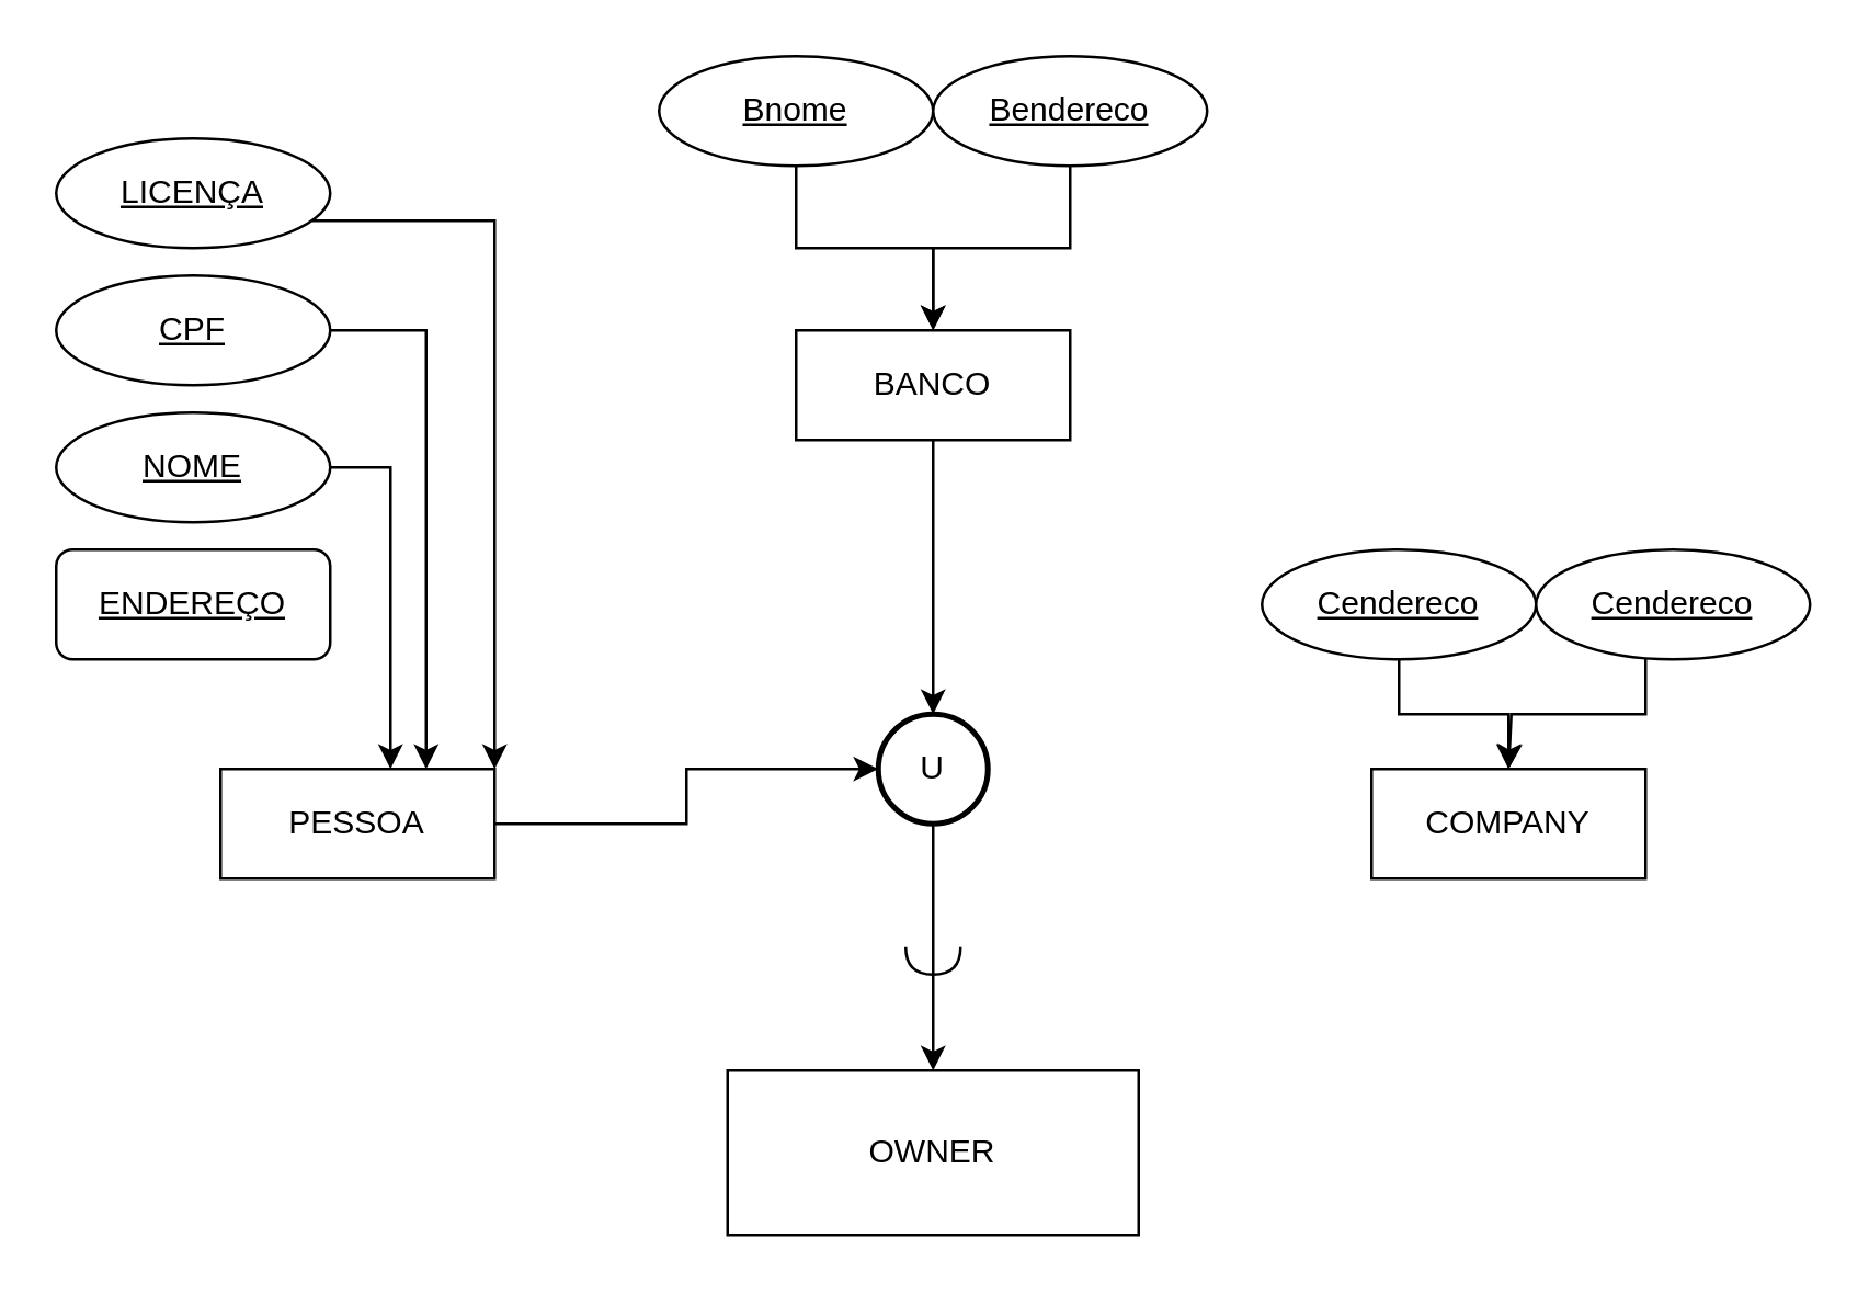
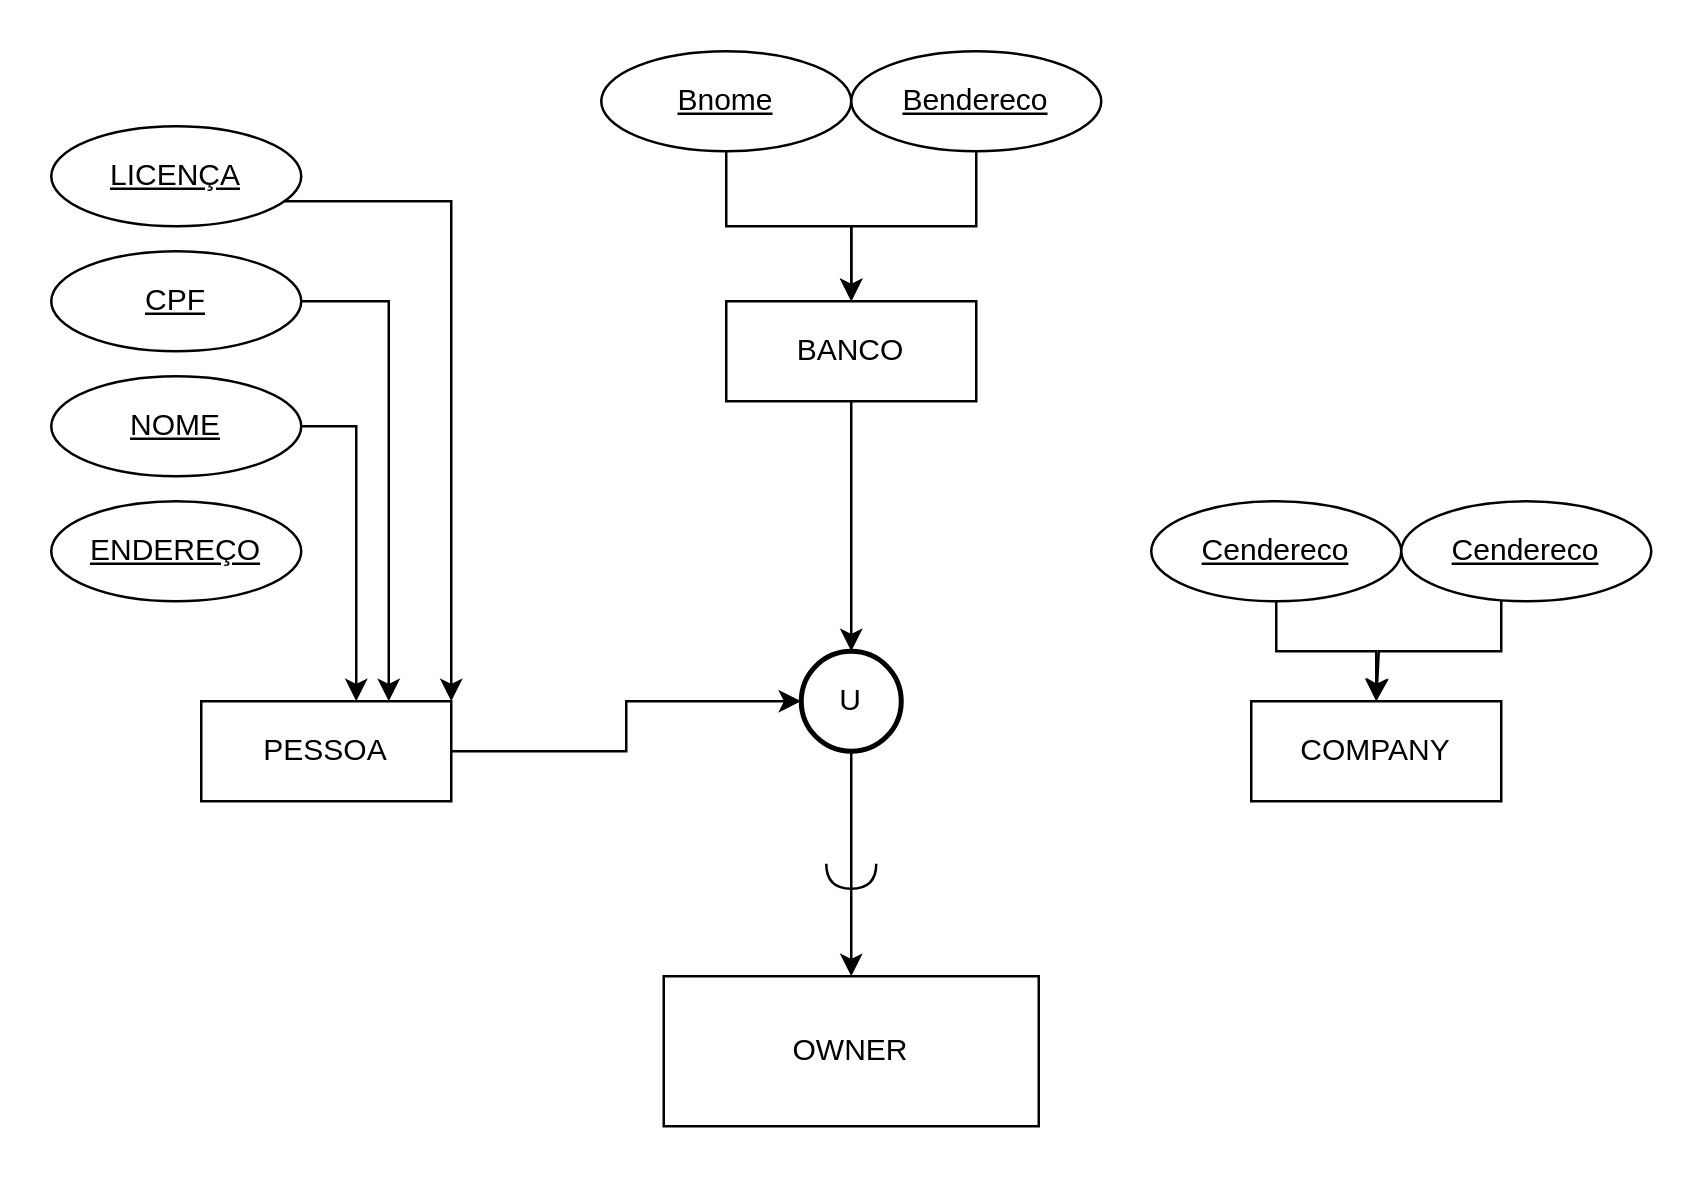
  <mxCell id="0" />
  <mxCell id="1" parent="0" />
  <mxCell id="2" value="PESSOA" style="whiteSpace=wrap;html=1;align=center;" vertex="1" parent="1"><mxGeometry x="80" y="280" width="100" height="40" as="geometry" /></mxCell>
  <mxCell id="3" value="BANCO" style="whiteSpace=wrap;html=1;align=center;" vertex="1" parent="1"><mxGeometry x="290" y="120" width="100" height="40" as="geometry" /></mxCell>
  <mxCell id="4" value="COMPANY" style="whiteSpace=wrap;html=1;align=center;" vertex="1" parent="1"><mxGeometry x="500" y="280" width="100" height="40" as="geometry" /></mxCell>
  <mxCell id="5" style="edgeStyle=orthogonalEdgeStyle;rounded=0;orthogonalLoop=1;jettySize=auto;html=1;entryX=0.5;entryY=0;entryDx=0;entryDy=0;" edge="1" parent="1" source="6" target="9"><mxGeometry relative="1" as="geometry" /></mxCell>
  <mxCell id="6" value="U" style="strokeWidth=2;html=1;shape=mxgraph.flowchart.start_2;whiteSpace=wrap;" vertex="1" parent="1"><mxGeometry x="320" y="260" width="40" height="40" as="geometry" /></mxCell>
  <mxCell id="7" style="edgeStyle=orthogonalEdgeStyle;rounded=0;orthogonalLoop=1;jettySize=auto;html=1;entryX=0;entryY=0.5;entryDx=0;entryDy=0;entryPerimeter=0;" edge="1" parent="1" source="2" target="6"><mxGeometry relative="1" as="geometry" /></mxCell>
  <mxCell id="8" style="edgeStyle=orthogonalEdgeStyle;rounded=0;orthogonalLoop=1;jettySize=auto;html=1;entryX=0.5;entryY=0;entryDx=0;entryDy=0;entryPerimeter=0;" edge="1" parent="1" source="3" target="6"><mxGeometry relative="1" as="geometry" /></mxCell>
  <mxCell id="9" value="OWNER" style="whiteSpace=wrap;html=1;align=center;" vertex="1" parent="1"><mxGeometry x="265" y="390" width="150" height="60" as="geometry" /></mxCell>
  <mxCell id="10" style="edgeStyle=orthogonalEdgeStyle;rounded=0;orthogonalLoop=1;jettySize=auto;html=1;entryX=1;entryY=0;entryDx=0;entryDy=0;" edge="1" parent="1" source="11" target="2"><mxGeometry relative="1" as="geometry"><Array as="points"><mxPoint x="180" y="80" /></Array></mxGeometry></mxCell>
  <mxCell id="11" value="LICENÇA" style="ellipse;whiteSpace=wrap;html=1;align=center;fontStyle=4;" vertex="1" parent="1"><mxGeometry x="20" y="50" width="100" height="40" as="geometry" /></mxCell>
  <mxCell id="12" style="edgeStyle=orthogonalEdgeStyle;rounded=0;orthogonalLoop=1;jettySize=auto;html=1;entryX=0.75;entryY=0;entryDx=0;entryDy=0;" edge="1" parent="1" source="13" target="2"><mxGeometry relative="1" as="geometry"><Array as="points"><mxPoint x="155" y="120" /></Array></mxGeometry></mxCell>
  <mxCell id="13" value="CPF" style="ellipse;whiteSpace=wrap;html=1;align=center;fontStyle=4;" vertex="1" parent="1"><mxGeometry x="20" y="100" width="100" height="40" as="geometry" /></mxCell>
  <mxCell id="14" value="NOME" style="ellipse;whiteSpace=wrap;html=1;align=center;fontStyle=4;" vertex="1" parent="1"><mxGeometry x="20" y="150" width="100" height="40" as="geometry" /></mxCell>
- <mxCell id="15" value="ENDEREÇO" style="whiteSpace=wrap;html=1;align=center;fontStyle=4;rounded=1;" vertex="1" parent="1"><mxGeometry x="20" y="200" width="100" height="40" as="geometry" /></mxCell>
+ <mxCell id="15" value="ENDEREÇO" style="ellipse;whiteSpace=wrap;html=1;align=center;fontStyle=4;" vertex="1" parent="1"><mxGeometry x="20" y="200" width="100" height="40" as="geometry" /></mxCell>
  <mxCell id="16" style="edgeStyle=orthogonalEdgeStyle;rounded=0;orthogonalLoop=1;jettySize=auto;html=1;" edge="1" parent="1" source="14" target="2"><mxGeometry relative="1" as="geometry"><Array as="points"><mxPoint x="142" y="170" /></Array></mxGeometry></mxCell>
  <mxCell id="17" style="edgeStyle=orthogonalEdgeStyle;rounded=0;orthogonalLoop=1;jettySize=auto;html=1;entryX=0.5;entryY=0;entryDx=0;entryDy=0;" edge="1" parent="1" source="18" target="3"><mxGeometry relative="1" as="geometry" /></mxCell>
  <mxCell id="18" value="Bnome" style="ellipse;whiteSpace=wrap;html=1;align=center;fontStyle=4;" vertex="1" parent="1"><mxGeometry x="240" y="20" width="100" height="40" as="geometry" /></mxCell>
  <mxCell id="19" value="" style="edgeStyle=orthogonalEdgeStyle;rounded=0;orthogonalLoop=1;jettySize=auto;html=1;" edge="1" parent="1" source="20" target="3"><mxGeometry relative="1" as="geometry" /></mxCell>
  <mxCell id="20" value="Bendereco" style="ellipse;whiteSpace=wrap;html=1;align=center;fontStyle=4;" vertex="1" parent="1"><mxGeometry x="340" y="20" width="100" height="40" as="geometry" /></mxCell>
  <mxCell id="21" style="edgeStyle=orthogonalEdgeStyle;rounded=0;orthogonalLoop=1;jettySize=auto;html=1;entryX=0.5;entryY=0;entryDx=0;entryDy=0;" edge="1" parent="1" source="22" target="4"><mxGeometry relative="1" as="geometry" /></mxCell>
  <mxCell id="22" value="Cendereco" style="ellipse;whiteSpace=wrap;html=1;align=center;fontStyle=4;" vertex="1" parent="1"><mxGeometry x="460" y="200" width="100" height="40" as="geometry" /></mxCell>
  <mxCell id="23" style="edgeStyle=orthogonalEdgeStyle;rounded=0;orthogonalLoop=1;jettySize=auto;html=1;" edge="1" parent="1" source="24"><mxGeometry relative="1" as="geometry"><mxPoint x="550" y="280" as="targetPoint" /><Array as="points"><mxPoint x="600" y="260" /><mxPoint x="551" y="260" /></Array></mxGeometry></mxCell>
  <mxCell id="24" value="Cendereco" style="ellipse;whiteSpace=wrap;html=1;align=center;fontStyle=4;" vertex="1" parent="1"><mxGeometry x="560" y="200" width="100" height="40" as="geometry" /></mxCell>
  <mxCell id="25" value="" style="shape=requiredInterface;html=1;verticalLabelPosition=bottom;sketch=0;rotation=90;" vertex="1" parent="1"><mxGeometry x="335" y="340" width="10" height="20" as="geometry" /></mxCell>
